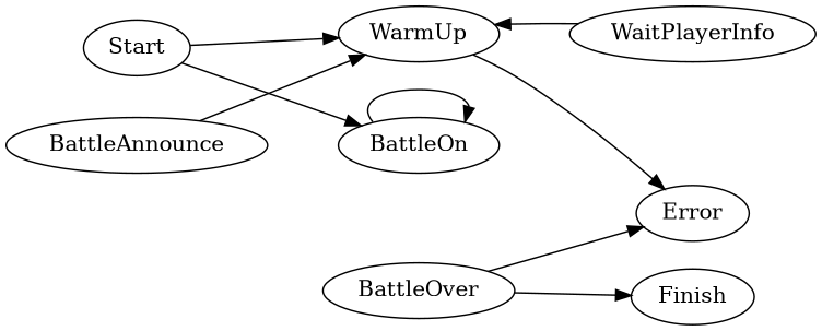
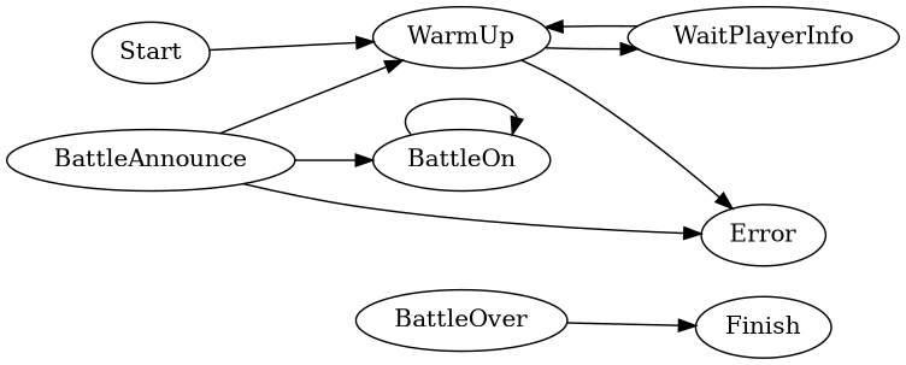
  digraph {
    rankdir=LR
    Start
    WarmUp
    WaitPlayerInfo
    Error
    BattleAnnounce
    BattleOn
    BattleOver
    Finish
    Start -> WarmUp
+   WarmUp -> WaitPlayerInfo
    WarmUp -> Error
    WaitPlayerInfo -> WarmUp
    BattleAnnounce -> WarmUp
-   BattleOver -> Error
-   Start -> BattleOn
+   BattleAnnounce -> Error
+   BattleAnnounce -> BattleOn
    BattleOn -> BattleOn
    BattleOver -> Finish
  }
